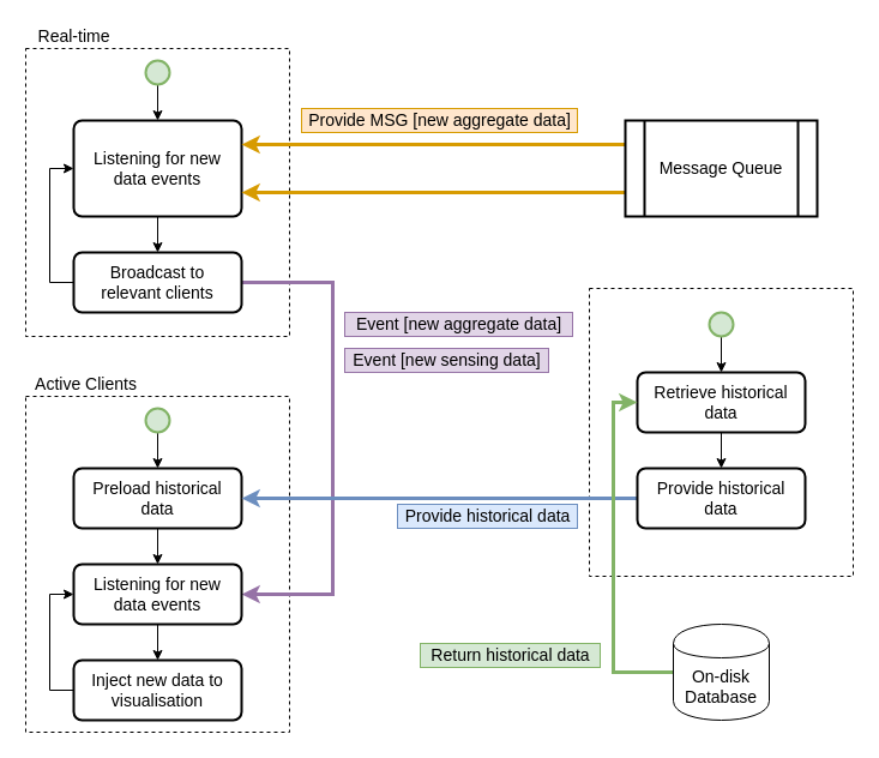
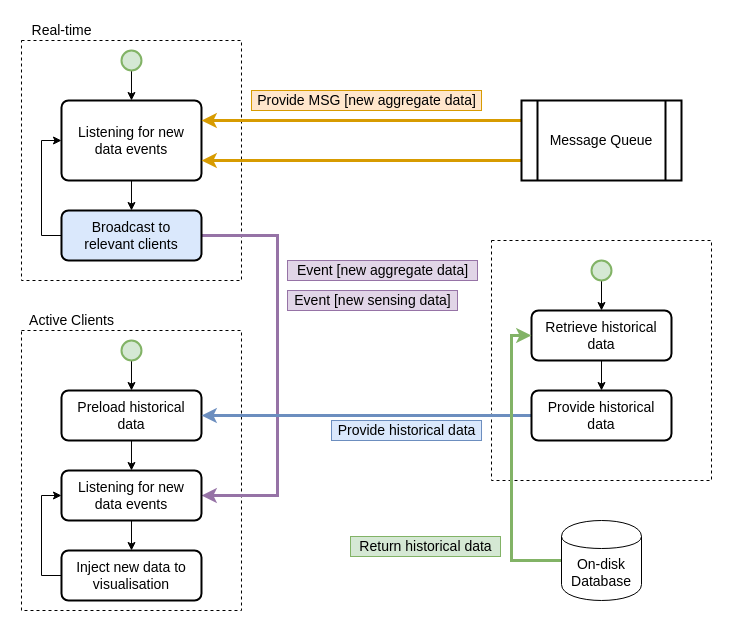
  <mxCell id="0" />
  <mxCell id="1" parent="0" />
  <mxCell id="2" value="" style="rounded=0;whiteSpace=wrap;html=1;strokeColor=#000000;strokeWidth=1;fillColor=none;fontSize=14;align=center;dashed=1;" vertex="1" parent="1"><mxGeometry x="20.99" y="330" width="220" height="280" as="geometry" /></mxCell>
  <mxCell id="3" value="" style="rounded=0;whiteSpace=wrap;html=1;strokeColor=#000000;strokeWidth=1;fillColor=none;fontSize=14;align=center;dashed=1;" vertex="1" parent="1"><mxGeometry x="20.99" y="40" width="220" height="240" as="geometry" /></mxCell>
  <mxCell id="4" value="" style="rounded=0;whiteSpace=wrap;html=1;strokeColor=#000000;strokeWidth=1;fillColor=none;fontSize=14;align=center;dashed=1;" vertex="1" parent="1"><mxGeometry x="491" y="240" width="220" height="240" as="geometry" /></mxCell>
  <mxCell id="5" style="edgeStyle=orthogonalEdgeStyle;rounded=0;orthogonalLoop=1;jettySize=auto;html=1;exitX=0.5;exitY=1;exitDx=0;exitDy=0;exitPerimeter=0;entryX=0.5;entryY=0;entryDx=0;entryDy=0;strokeWidth=1;fontSize=14;" parent="1" source="6" target="8" edge="1"><mxGeometry relative="1" as="geometry" /></mxCell>
  <mxCell id="6" value="" style="strokeWidth=2;html=1;shape=mxgraph.flowchart.start_2;whiteSpace=wrap;fillColor=#d5e8d4;strokeColor=#82b366;fontSize=14;" parent="1" vertex="1"><mxGeometry x="120.99" y="50" width="20" height="20" as="geometry" /></mxCell>
  <mxCell id="7" style="edgeStyle=orthogonalEdgeStyle;rounded=0;orthogonalLoop=1;jettySize=auto;html=1;exitX=0.5;exitY=1;exitDx=0;exitDy=0;entryX=0.5;entryY=0;entryDx=0;entryDy=0;strokeWidth=1;fontSize=14;" parent="1" source="8" target="11" edge="1"><mxGeometry relative="1" as="geometry" /></mxCell>
  <mxCell id="8" value="Listening for new&lt;br&gt;data events" style="rounded=1;whiteSpace=wrap;html=1;absoluteArcSize=1;arcSize=14;strokeWidth=2;fontSize=14;" parent="1" vertex="1"><mxGeometry x="60.99" y="100" width="140" height="80" as="geometry" /></mxCell>
  <mxCell id="9" style="edgeStyle=orthogonalEdgeStyle;rounded=0;orthogonalLoop=1;jettySize=auto;html=1;exitX=0;exitY=0.5;exitDx=0;exitDy=0;entryX=0;entryY=0.5;entryDx=0;entryDy=0;strokeWidth=1;fontSize=14;" parent="1" source="11" target="8" edge="1"><mxGeometry relative="1" as="geometry" /></mxCell>
  <mxCell id="10" style="edgeStyle=orthogonalEdgeStyle;rounded=0;orthogonalLoop=1;jettySize=auto;html=1;exitX=1;exitY=0.5;exitDx=0;exitDy=0;entryX=1;entryY=0.5;entryDx=0;entryDy=0;strokeWidth=3;fontSize=14;fillColor=#e1d5e7;strokeColor=#9673a6;" parent="1" source="11" target="17" edge="1"><mxGeometry relative="1" as="geometry"><Array as="points"><mxPoint x="277" y="235" /><mxPoint x="277" y="495" /></Array></mxGeometry></mxCell>
- <mxCell id="11" value="Broadcast to&lt;br&gt;relevant clients" style="rounded=1;whiteSpace=wrap;html=1;absoluteArcSize=1;arcSize=14;strokeWidth=2;fontSize=14;" parent="1" vertex="1"><mxGeometry x="60.99" y="210" width="140" height="50" as="geometry" /></mxCell>
+ <mxCell id="11" value="Broadcast to&lt;br&gt;relevant clients" style="rounded=1;whiteSpace=wrap;html=1;absoluteArcSize=1;arcSize=14;strokeWidth=2;fontSize=14;fillColor=#dae8fc;" parent="1" vertex="1"><mxGeometry x="60.99" y="210" width="140" height="50" as="geometry" /></mxCell>
  <mxCell id="12" style="edgeStyle=orthogonalEdgeStyle;rounded=0;orthogonalLoop=1;jettySize=auto;html=1;exitX=0.5;exitY=1;exitDx=0;exitDy=0;exitPerimeter=0;entryX=0.5;entryY=0;entryDx=0;entryDy=0;strokeWidth=1;fontSize=14;" parent="1" source="13" target="15" edge="1"><mxGeometry relative="1" as="geometry" /></mxCell>
  <mxCell id="13" value="" style="strokeWidth=2;html=1;shape=mxgraph.flowchart.start_2;whiteSpace=wrap;fillColor=#d5e8d4;strokeColor=#82b366;fontSize=14;" parent="1" vertex="1"><mxGeometry x="120.99" y="340" width="20" height="20" as="geometry" /></mxCell>
  <mxCell id="14" style="edgeStyle=orthogonalEdgeStyle;rounded=0;orthogonalLoop=1;jettySize=auto;html=1;exitX=0.5;exitY=1;exitDx=0;exitDy=0;entryX=0.5;entryY=0;entryDx=0;entryDy=0;strokeWidth=1;fontSize=14;" parent="1" source="15" target="17" edge="1"><mxGeometry relative="1" as="geometry" /></mxCell>
  <mxCell id="15" value="Preload historical data" style="rounded=1;whiteSpace=wrap;html=1;absoluteArcSize=1;arcSize=14;strokeWidth=2;fontSize=14;" parent="1" vertex="1"><mxGeometry x="60.99" y="390" width="140" height="50" as="geometry" /></mxCell>
  <mxCell id="16" style="edgeStyle=orthogonalEdgeStyle;rounded=0;orthogonalLoop=1;jettySize=auto;html=1;exitX=0.5;exitY=1;exitDx=0;exitDy=0;strokeWidth=1;fontSize=14;" parent="1" source="17" target="19" edge="1"><mxGeometry relative="1" as="geometry" /></mxCell>
  <mxCell id="17" value="Listening for new&lt;br&gt;data events" style="rounded=1;whiteSpace=wrap;html=1;absoluteArcSize=1;arcSize=14;strokeWidth=2;fontSize=14;" parent="1" vertex="1"><mxGeometry x="60.99" y="470" width="140" height="50" as="geometry" /></mxCell>
  <mxCell id="18" style="edgeStyle=orthogonalEdgeStyle;rounded=0;orthogonalLoop=1;jettySize=auto;html=1;exitX=0;exitY=0.5;exitDx=0;exitDy=0;entryX=0;entryY=0.5;entryDx=0;entryDy=0;strokeWidth=1;fontSize=14;" parent="1" source="19" target="17" edge="1"><mxGeometry relative="1" as="geometry" /></mxCell>
  <mxCell id="19" value="Inject new data to visualisation" style="rounded=1;whiteSpace=wrap;html=1;absoluteArcSize=1;arcSize=14;strokeWidth=2;fontSize=14;" parent="1" vertex="1"><mxGeometry x="60.99" y="550" width="140" height="50" as="geometry" /></mxCell>
  <mxCell id="20" style="edgeStyle=orthogonalEdgeStyle;rounded=0;orthogonalLoop=1;jettySize=auto;html=1;exitX=0;exitY=0.25;exitDx=0;exitDy=0;entryX=1;entryY=0.25;entryDx=0;entryDy=0;strokeWidth=3;fontSize=14;fillColor=#ffe6cc;strokeColor=#d79b00;" parent="1" source="22" target="8" edge="1"><mxGeometry relative="1" as="geometry" /></mxCell>
  <mxCell id="21" style="edgeStyle=orthogonalEdgeStyle;rounded=0;orthogonalLoop=1;jettySize=auto;html=1;exitX=0;exitY=0.75;exitDx=0;exitDy=0;entryX=1;entryY=0.75;entryDx=0;entryDy=0;strokeWidth=3;fontSize=14;fillColor=#ffe6cc;strokeColor=#d79b00;" parent="1" source="22" target="8" edge="1"><mxGeometry relative="1" as="geometry" /></mxCell>
  <mxCell id="22" value="Message Queue" style="shape=process;whiteSpace=wrap;html=1;backgroundOutline=1;strokeWidth=2;fontSize=14;align=center;" parent="1" vertex="1"><mxGeometry x="521" y="100" width="160" height="80" as="geometry" /></mxCell>
  <mxCell id="23" value="Provide MSG [new aggregate data]" style="text;html=1;align=center;verticalAlign=middle;resizable=0;points=[];autosize=1;fontSize=14;fillColor=#ffe6cc;strokeColor=#d79b00;" parent="1" vertex="1"><mxGeometry x="251.01" y="90" width="230" height="20" as="geometry" /></mxCell>
  <mxCell id="24" style="edgeStyle=orthogonalEdgeStyle;rounded=0;orthogonalLoop=1;jettySize=auto;html=1;exitX=0.5;exitY=1;exitDx=0;exitDy=0;exitPerimeter=0;entryX=0.5;entryY=0;entryDx=0;entryDy=0;strokeWidth=1;fontSize=14;" parent="1" source="25" target="27" edge="1"><mxGeometry relative="1" as="geometry" /></mxCell>
  <mxCell id="25" value="" style="strokeWidth=2;html=1;shape=mxgraph.flowchart.start_2;whiteSpace=wrap;fillColor=#d5e8d4;strokeColor=#82b366;fontSize=14;" parent="1" vertex="1"><mxGeometry x="591" y="260" width="20" height="20" as="geometry" /></mxCell>
  <mxCell id="26" style="edgeStyle=orthogonalEdgeStyle;rounded=0;orthogonalLoop=1;jettySize=auto;html=1;exitX=0.5;exitY=1;exitDx=0;exitDy=0;entryX=0.5;entryY=0;entryDx=0;entryDy=0;strokeWidth=1;fontSize=14;" parent="1" source="27" target="29" edge="1"><mxGeometry relative="1" as="geometry" /></mxCell>
  <mxCell id="27" value="Retrieve historical data" style="rounded=1;whiteSpace=wrap;html=1;absoluteArcSize=1;arcSize=14;strokeWidth=2;fontSize=14;" parent="1" vertex="1"><mxGeometry x="531" y="310" width="140" height="50" as="geometry" /></mxCell>
  <mxCell id="28" style="edgeStyle=orthogonalEdgeStyle;rounded=0;orthogonalLoop=1;jettySize=auto;html=1;exitX=0;exitY=0.5;exitDx=0;exitDy=0;strokeWidth=3;fontSize=14;fillColor=#dae8fc;strokeColor=#6c8ebf;" parent="1" source="29" target="15" edge="1"><mxGeometry relative="1" as="geometry" /></mxCell>
  <mxCell id="29" value="Provide historical&lt;br&gt;data" style="rounded=1;whiteSpace=wrap;html=1;absoluteArcSize=1;arcSize=14;strokeWidth=2;fontSize=14;" parent="1" vertex="1"><mxGeometry x="531" y="390" width="140" height="50" as="geometry" /></mxCell>
  <mxCell id="30" style="edgeStyle=orthogonalEdgeStyle;rounded=0;orthogonalLoop=1;jettySize=auto;html=1;exitX=0;exitY=0.5;exitDx=0;exitDy=0;entryX=0;entryY=0.5;entryDx=0;entryDy=0;strokeWidth=3;fontSize=14;fillColor=#d5e8d4;strokeColor=#82b366;" edge="1" parent="1" source="31" target="27"><mxGeometry relative="1" as="geometry" /></mxCell>
  <mxCell id="31" value="On-disk&lt;br&gt;Database" style="shape=cylinder;whiteSpace=wrap;html=1;boundedLbl=1;backgroundOutline=1;strokeWidth=1;fontSize=14;align=center;" parent="1" vertex="1"><mxGeometry x="561" y="520" width="80" height="80" as="geometry" /></mxCell>
  <mxCell id="32" value="Return historical data" style="text;html=1;align=center;verticalAlign=middle;resizable=0;points=[];autosize=1;fontSize=14;fillColor=#d5e8d4;strokeColor=#82b366;" parent="1" vertex="1"><mxGeometry x="350" y="536" width="150" height="20" as="geometry" /></mxCell>
  <mxCell id="33" value="Provide historical data" style="text;html=1;align=center;verticalAlign=middle;resizable=0;points=[];autosize=1;fontSize=14;fillColor=#dae8fc;strokeColor=#6c8ebf;" vertex="1" parent="1"><mxGeometry x="331.01" y="420" width="150" height="20" as="geometry" /></mxCell>
  <mxCell id="34" value="Event [new aggregate data]" style="text;html=1;align=center;verticalAlign=middle;resizable=0;points=[];autosize=1;fontSize=14;fillColor=#e1d5e7;strokeColor=#9673a6;" vertex="1" parent="1"><mxGeometry x="287" y="260" width="190" height="20" as="geometry" /></mxCell>
  <mxCell id="35" value="Event [new sensing data]" style="text;html=1;align=center;verticalAlign=middle;resizable=0;points=[];autosize=1;fontSize=14;fillColor=#e1d5e7;strokeColor=#9673a6;" vertex="1" parent="1"><mxGeometry x="287" y="290" width="170" height="20" as="geometry" /></mxCell>
  <mxCell id="36" style="edgeStyle=orthogonalEdgeStyle;rounded=0;orthogonalLoop=1;jettySize=auto;html=1;exitX=0.5;exitY=1;exitDx=0;exitDy=0;strokeWidth=3;fontSize=14;" edge="1" parent="1" source="3" target="3"><mxGeometry relative="1" as="geometry" /></mxCell>
  <mxCell id="37" value="Real-time" style="text;html=1;align=center;verticalAlign=middle;resizable=0;points=[];autosize=1;fontSize=14;" vertex="1" parent="1"><mxGeometry x="20.99" y="20" width="80" height="20" as="geometry" /></mxCell>
  <mxCell id="38" value="Active Clients" style="text;html=1;align=center;verticalAlign=middle;resizable=0;points=[];autosize=1;fontSize=14;" vertex="1" parent="1"><mxGeometry x="20.99" y="310" width="100" height="20" as="geometry" /></mxCell>
